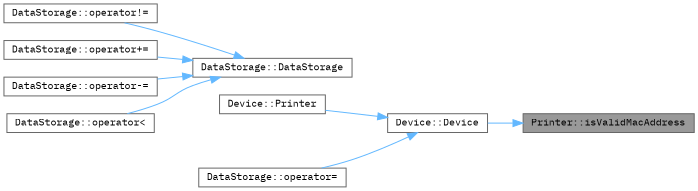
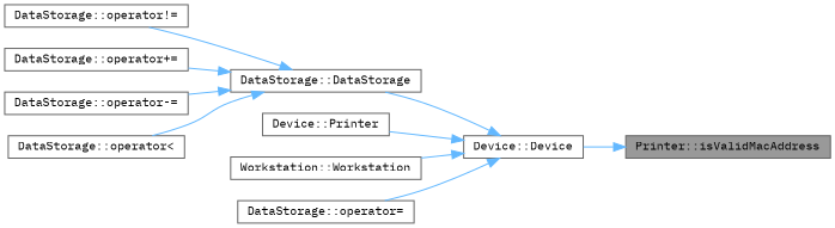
  digraph {
    fontname="IBM Plex Mono"
    rankdir=RL
    node [color=grey40 fillcolor=white fontname="IBM Plex Mono" fontsize=10 shape=box style=filled]
    edge [color=steelblue1 dir=back fontname="IBM Plex Mono" fontsize=10 labelfontname=Helvetica labelfontsize=10 style=solid]
    n1 [color=gray40 fillcolor=grey60 fontcolor=black height=0.2 label="Printer::isValidMacAddress" width=0.4]
    n2 [height=0.2 label="Device::Device" width=0.4]
    n3 [height=0.2 label="DataStorage::DataStorage" width=0.4]
    n4 [height=0.2 label="Device::Printer" width=0.4]
+   n5 [height=0.2 label="Workstation::Workstation" width=0.4]
    n6 [height=0.2 label="DataStorage::operator=" width=0.4]
    n7 [height=0.2 label="DataStorage::operator!=" width=0.4]
    n8 [height=0.2 label="DataStorage::operator+=" width=0.4]
    n9 [height=0.2 label="DataStorage::operator-=" width=0.4]
    n10 [height=0.2 label="DataStorage::operator\<" width=0.4]
    n1 -> n2
+   n2 -> n3
    n2 -> n4
+   n2 -> n5
    n2 -> n6
    n3 -> n7
    n3 -> n8
    n3 -> n9
    n3 -> n10
  }
